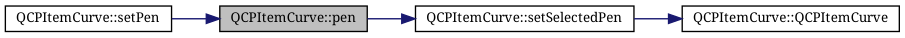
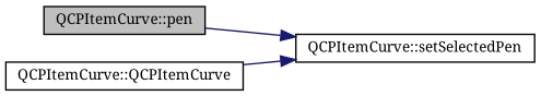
  digraph {
    fontname="Noto Serif"
    rankdir=RL
    node [color=black fillcolor=white fontname="Noto Serif" fontsize=10 shape=record style=filled]
    edge [color=midnightblue dir=back fontname="Noto Serif" fontsize=10 labelfontname=Helvetica labelfontsize=10 style=solid]
    n1 [fillcolor=grey75 fontcolor=black height=0.2 label="QCPItemCurve::pen" width=0.4]
-   n2 [height=0.2 label="QCPItemCurve::setPen" width=0.4]
    n3 [height=0.2 label="QCPItemCurve::setSelectedPen" width=0.4]
    n4 [height=0.2 label="QCPItemCurve::QCPItemCurve" width=0.4]
-   n1 -> n2
    n3 -> n1
-   n4 -> n3
+   n3 -> n4
  }
